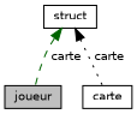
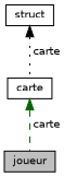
  digraph {
    node [color=black fillcolor=white fontname=Helvetica fontsize=10 shape=record style=filled]
    edge [dir=back fontname=Helvetica fontsize=10 labelfontname=Helvetica labelfontsize=10]
    n1 [fillcolor=grey75 fontcolor=black height=0.2 label=joueur width=0.4]
    n2 [height=0.2 label=carte width=0.4]
    n3 [height=0.2 label=struct width=0.4]
-   n3 -> n1 [color=darkgreen label=" carte" style=dashed]
+   n2 -> n1 [color=darkgreen label=" carte" style=dashed]
    n3 -> n2 [color=black label=" carte" style=dotted]
  }
